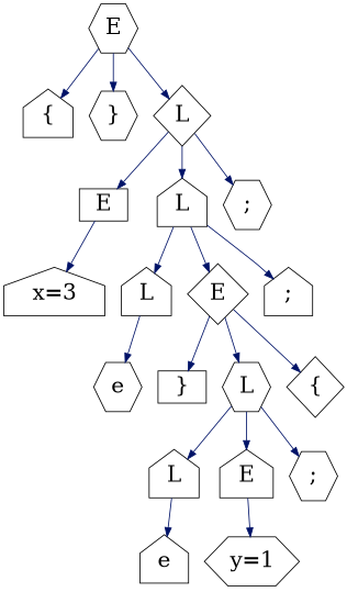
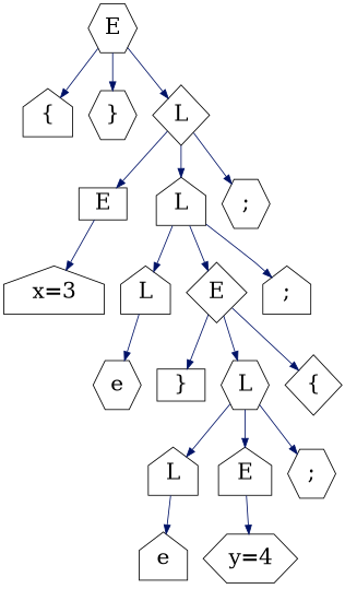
  digraph {
    ordering=out
    rankdir=TB
    node [fontsize=24 shape=house]
    edge [color="#001267"]
    n1 [label="}" shape=box]
    n2 [label="{"]
    n3 [label=L]
    n4 [label=e]
    n5 [label=e shape=hexagon]
-   n6 [label="y=1" shape=hexagon]
+   n6 [label="y=4" shape=hexagon]
    n7 [label=E shape=hexagon]
    n8 [label="}" shape=hexagon]
    n9 [label=L shape=diamond]
    n10 [label=L]
    n11 [label=E shape=diamond]
    n12 [label=L shape=hexagon]
    n13 [label="{" shape=diamond]
    n14 [label=E shape=box]
    n15 [label="x=3"]
    n16 [label=E]
    n17 [label=L]
    n18 [label=";"]
    n19 [label=";" shape=hexagon]
    n20 [label=";" shape=hexagon]
    n3 -> n4
    n7 -> n2
    n7 -> n8
    n7 -> n9
    n9 -> n14
    n9 -> n17
    n9 -> n19
    n10 -> n5
    n11 -> n1
    n11 -> n12
    n11 -> n13
    n12 -> n3
    n12 -> n16
    n12 -> n20
    n14 -> n15
    n16 -> n6
    n17 -> n10
    n17 -> n11
    n17 -> n18
  }
